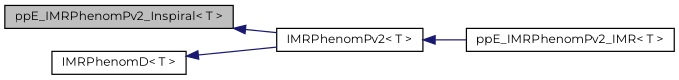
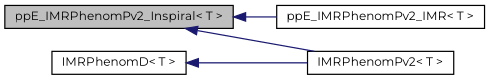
  digraph {
    fontname=Montserrat
    rankdir=LR
    node [color=black fillcolor=white fontname=Montserrat fontsize=10 shape=record style=filled]
    edge [color=midnightblue dir=back fontname=Montserrat fontsize=10 labelfontname=Helvetica labelfontsize=10 style=solid]
    n1 [fillcolor=grey75 fontcolor=black height=0.2 label="ppE_IMRPhenomPv2_Inspiral\< T \>" width=0.4]
    n2 [height=0.2 label="ppE_IMRPhenomPv2_IMR\< T \>" width=0.4]
    n3 [height=0.2 label="IMRPhenomPv2\< T \>" width=0.4]
    n4 [height=0.2 label="IMRPhenomD\< T \>" width=0.4]
-   n3 -> n2
+   n1 -> n2
    n1 -> n3
    n4 -> n3
  }
